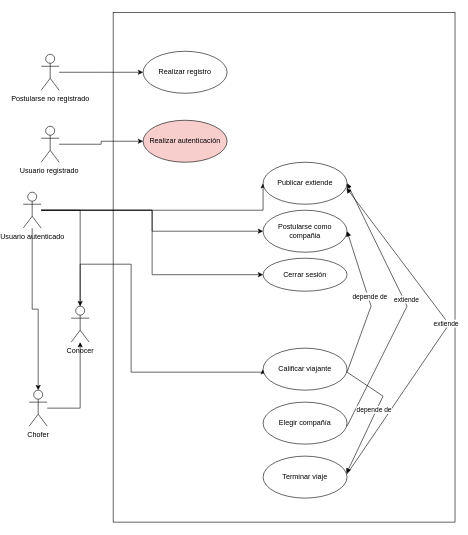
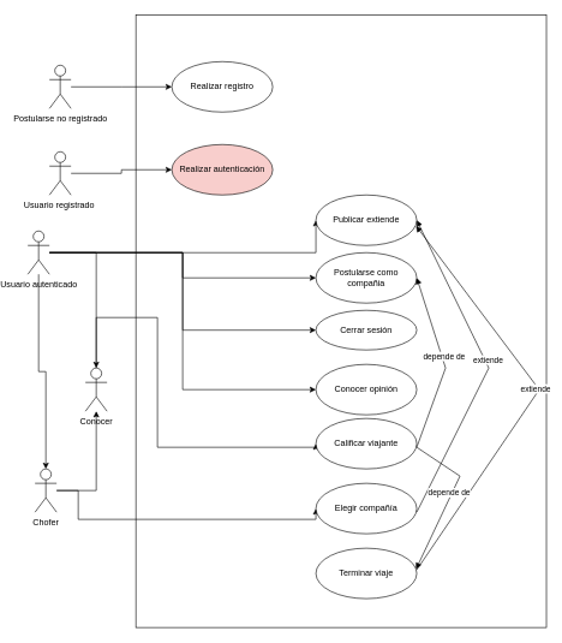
  <mxCell id="0" />
  <mxCell id="1" parent="0" />
  <mxCell id="2" style="edgeStyle=orthogonalEdgeStyle;rounded=0;orthogonalLoop=1;jettySize=auto;html=1;" edge="1" parent="1" source="3"><mxGeometry relative="1" as="geometry"><mxPoint x="220" y="120" as="targetPoint" /></mxGeometry></mxCell>
  <mxCell id="3" value="Postularse no registrado" style="shape=umlActor;verticalLabelPosition=bottom;verticalAlign=top;html=1;outlineConnect=0;" vertex="1" parent="1"><mxGeometry x="50" y="90" width="30" height="60" as="geometry" /></mxCell>
  <mxCell id="4" style="edgeStyle=orthogonalEdgeStyle;rounded=0;orthogonalLoop=1;jettySize=auto;html=1;" edge="1" parent="1" source="5" target="19"><mxGeometry relative="1" as="geometry" /></mxCell>
  <mxCell id="5" value="Usuario registrado&amp;nbsp;" style="shape=umlActor;verticalLabelPosition=bottom;verticalAlign=top;html=1;outlineConnect=0;" vertex="1" parent="1"><mxGeometry x="50" y="210" width="30" height="60" as="geometry" /></mxCell>
  <mxCell id="6" style="edgeStyle=orthogonalEdgeStyle;rounded=0;orthogonalLoop=1;jettySize=auto;html=1;" edge="1" parent="1" source="12" target="17"><mxGeometry relative="1" as="geometry" /></mxCell>
  <mxCell id="7" style="edgeStyle=orthogonalEdgeStyle;rounded=0;orthogonalLoop=1;jettySize=auto;html=1;" edge="1" parent="1" source="12" target="14"><mxGeometry relative="1" as="geometry" /></mxCell>
  <mxCell id="8" style="edgeStyle=orthogonalEdgeStyle;rounded=0;orthogonalLoop=1;jettySize=auto;html=1;entryX=0;entryY=0.5;entryDx=0;entryDy=0;" edge="1" parent="1" source="12" target="21"><mxGeometry relative="1" as="geometry"><Array as="points"><mxPoint x="180" y="350" /><mxPoint x="180" y="350" /></Array></mxGeometry></mxCell>
  <mxCell id="9" style="edgeStyle=orthogonalEdgeStyle;rounded=0;orthogonalLoop=1;jettySize=auto;html=1;entryX=0;entryY=0.5;entryDx=0;entryDy=0;" edge="1" parent="1" source="12" target="22"><mxGeometry relative="1" as="geometry" /></mxCell>
  <mxCell id="10" style="edgeStyle=orthogonalEdgeStyle;rounded=0;orthogonalLoop=1;jettySize=auto;html=1;entryX=0;entryY=0.5;entryDx=0;entryDy=0;" edge="1" parent="1" source="12" target="23"><mxGeometry relative="1" as="geometry" /></mxCell>
+ <mxCell id="11" style="edgeStyle=orthogonalEdgeStyle;rounded=0;orthogonalLoop=1;jettySize=auto;html=1;entryX=0;entryY=0.5;entryDx=0;entryDy=0;" edge="1" parent="1" source="12" target="24"><mxGeometry relative="1" as="geometry" /></mxCell>
  <mxCell id="12" value="Usuario autenticado" style="shape=umlActor;verticalLabelPosition=bottom;verticalAlign=top;html=1;outlineConnect=0;" vertex="1" parent="1"><mxGeometry x="20" y="320" width="30" height="60" as="geometry" /></mxCell>
  <mxCell id="13" style="edgeStyle=orthogonalEdgeStyle;rounded=0;orthogonalLoop=1;jettySize=auto;html=1;entryX=0;entryY=0.5;entryDx=0;entryDy=0;" edge="1" parent="1" source="14" target="25"><mxGeometry relative="1" as="geometry"><Array as="points"><mxPoint x="115" y="440" /><mxPoint x="200" y="440" /><mxPoint x="200" y="620" /><mxPoint x="420" y="620" /></Array></mxGeometry></mxCell>
  <mxCell id="14" value="Conocer" style="shape=umlActor;verticalLabelPosition=bottom;verticalAlign=top;html=1;outlineConnect=0;" vertex="1" parent="1"><mxGeometry x="100" y="510" width="30" height="60" as="geometry" /></mxCell>
  <mxCell id="15" style="edgeStyle=orthogonalEdgeStyle;rounded=0;orthogonalLoop=1;jettySize=auto;html=1;" edge="1" parent="1" source="17" target="14"><mxGeometry relative="1" as="geometry" /></mxCell>
+ <mxCell id="16" style="edgeStyle=orthogonalEdgeStyle;rounded=0;orthogonalLoop=1;jettySize=auto;html=1;entryX=0;entryY=0.5;entryDx=0;entryDy=0;" edge="1" parent="1" source="17" target="26"><mxGeometry relative="1" as="geometry"><Array as="points"><mxPoint x="90" y="680" /><mxPoint x="90" y="720" /><mxPoint x="420" y="720" /></Array></mxGeometry></mxCell>
  <mxCell id="17" value="Chofer" style="shape=umlActor;verticalLabelPosition=bottom;verticalAlign=top;html=1;outlineConnect=0;" vertex="1" parent="1"><mxGeometry x="30" y="650" width="30" height="60" as="geometry" /></mxCell>
  <mxCell id="18" value="Realizar registro" style="ellipse;whiteSpace=wrap;html=1;" vertex="1" parent="1"><mxGeometry x="220" y="85" width="140" height="70" as="geometry" /></mxCell>
  <mxCell id="19" value="Realizar autenticación" style="ellipse;whiteSpace=wrap;html=1;fillColor=#f8cecc;" vertex="1" parent="1"><mxGeometry x="220" y="200" width="140" height="70" as="geometry" /></mxCell>
  <mxCell id="20" value="" style="whiteSpace=wrap;html=1;fontColor=none;noLabel=1;labelBackgroundColor=none;fillColor=none;" vertex="1" parent="1"><mxGeometry x="170" y="20" width="570" height="850" as="geometry" /></mxCell>
  <mxCell id="21" value="Publicar extiende" style="ellipse;whiteSpace=wrap;html=1;" vertex="1" parent="1"><mxGeometry x="420" y="270" width="140" height="70" as="geometry" /></mxCell>
  <mxCell id="22" value="Postularse como compañia" style="ellipse;whiteSpace=wrap;html=1;" vertex="1" parent="1"><mxGeometry x="420" y="350" width="140" height="70" as="geometry" /></mxCell>
  <mxCell id="23" value="Cerrar sesión" style="ellipse;whiteSpace=wrap;html=1;" vertex="1" parent="1"><mxGeometry x="420" y="430" width="140" height="55" as="geometry" /></mxCell>
+ <mxCell id="24" value="Conocer opinión" style="ellipse;whiteSpace=wrap;html=1;" vertex="1" parent="1"><mxGeometry x="420" y="505" width="140" height="70" as="geometry" /></mxCell>
  <mxCell id="25" value="Calificar viajante" style="ellipse;whiteSpace=wrap;html=1;" vertex="1" parent="1"><mxGeometry x="420" y="580" width="140" height="70" as="geometry" /></mxCell>
  <mxCell id="26" value="Elegir compañía" style="ellipse;whiteSpace=wrap;html=1;" vertex="1" parent="1"><mxGeometry x="420" y="670" width="140" height="70" as="geometry" /></mxCell>
  <mxCell id="27" value="Terminar viaje" style="ellipse;whiteSpace=wrap;html=1;" vertex="1" parent="1"><mxGeometry x="420" y="760" width="140" height="70" as="geometry" /></mxCell>
  <mxCell id="28" value="extiende" style="html=1;verticalAlign=bottom;endArrow=block;rounded=0;fontColor=none;entryX=1;entryY=0.5;entryDx=0;entryDy=0;" edge="1" parent="1" target="21"><mxGeometry width="80" relative="1" as="geometry"><mxPoint x="560" y="710" as="sourcePoint" /><mxPoint x="640" y="710" as="targetPoint" /><Array as="points"><mxPoint x="660" y="510" /></Array></mxGeometry></mxCell>
  <mxCell id="29" value="extiende" style="html=1;verticalAlign=bottom;endArrow=block;rounded=0;fontColor=none;entryX=0.993;entryY=0.614;entryDx=0;entryDy=0;entryPerimeter=0;" edge="1" parent="1" target="21"><mxGeometry width="80" relative="1" as="geometry"><mxPoint x="560" y="790" as="sourcePoint" /><mxPoint x="640" y="790" as="targetPoint" /><Array as="points"><mxPoint x="730" y="540" /></Array></mxGeometry></mxCell>
  <mxCell id="30" value="depende de" style="html=1;verticalAlign=bottom;endArrow=block;rounded=0;fontColor=none;entryX=1;entryY=0.5;entryDx=0;entryDy=0;" edge="1" parent="1" target="22"><mxGeometry width="80" relative="1" as="geometry"><mxPoint x="560" y="620" as="sourcePoint" /><mxPoint x="640" y="620" as="targetPoint" /><Array as="points"><mxPoint x="600" y="510" /></Array></mxGeometry></mxCell>
  <mxCell id="31" value="depende de" style="html=1;verticalAlign=bottom;endArrow=block;rounded=0;fontColor=none;entryX=0.993;entryY=0.414;entryDx=0;entryDy=0;entryPerimeter=0;" edge="1" parent="1" target="27"><mxGeometry width="80" relative="1" as="geometry"><mxPoint x="560" y="620" as="sourcePoint" /><mxPoint x="640" y="620" as="targetPoint" /><Array as="points"><mxPoint x="620" y="660" /></Array></mxGeometry></mxCell>
